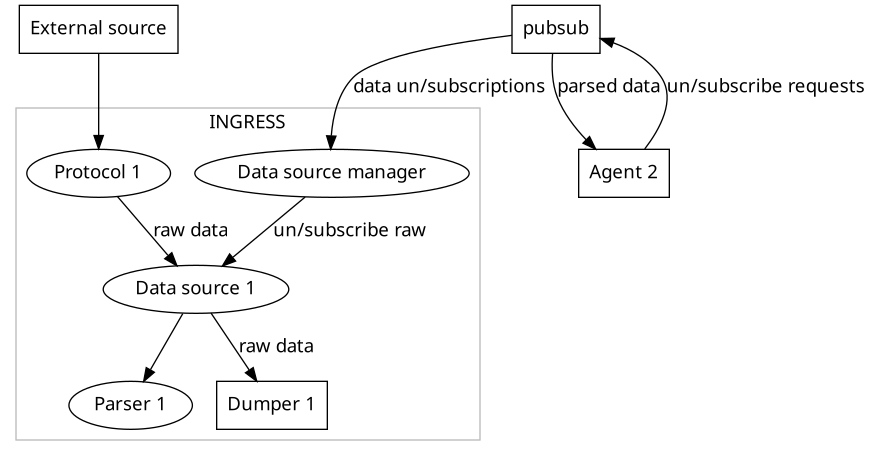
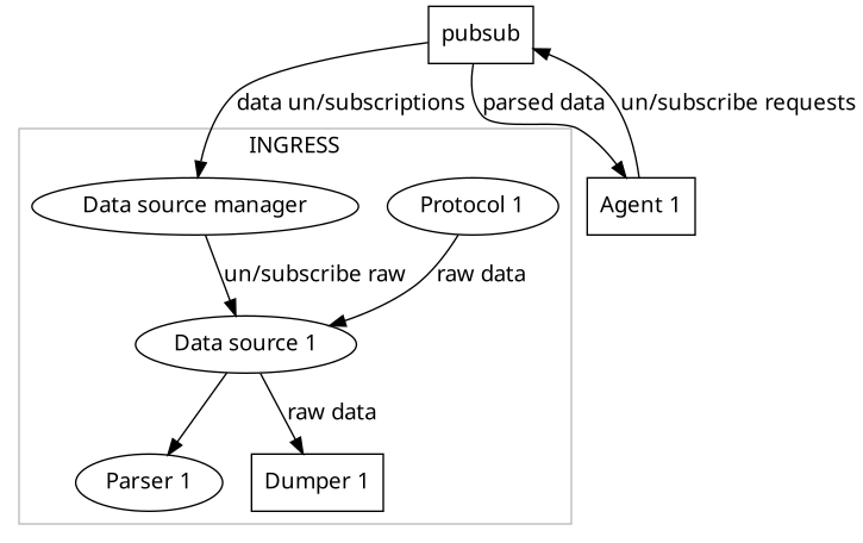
  digraph {
    node [fontname=ArialMT shape=oval]
    edge [fontname=ArialMT]
    "Protocol 1"
    "Data source 1"
    "Parser 1"
    "Dumper 1" [shape=box]
    "Data source manager"
-   "External source" [shape=box]
    pubsub [shape=box]
-   "Agent 1" [shape=box label="Agent 2"]
+   "Agent 1" [shape=box]
    subgraph cluster_1 {
      color="#bbbbbb"
      fontname=ArialMT
      label=INGRESS
      "Protocol 1"
      "Data source 1"
      "Parser 1"
      "Dumper 1"
      "Data source manager"
    }
    "Protocol 1" -> "Data source 1" [label="raw data"]
    "Data source 1" -> "Parser 1"
    "Data source 1" -> "Dumper 1" [label="raw data "]
    "Data source manager" -> "Data source 1" [label="un/subscribe raw"]
-   "External source" -> "Protocol 1"
    pubsub -> "Data source manager" [label="data un/subscriptions"]
    pubsub -> "Agent 1" [label="parsed data"]
    "Agent 1" -> pubsub [label="un/subscribe requests"]
  }
